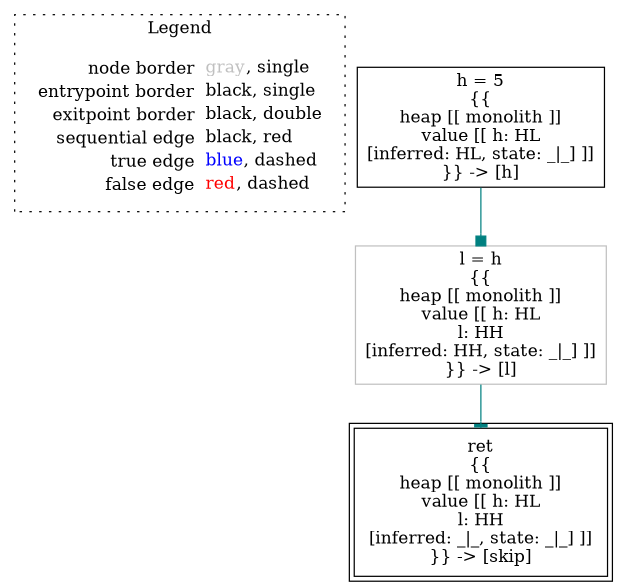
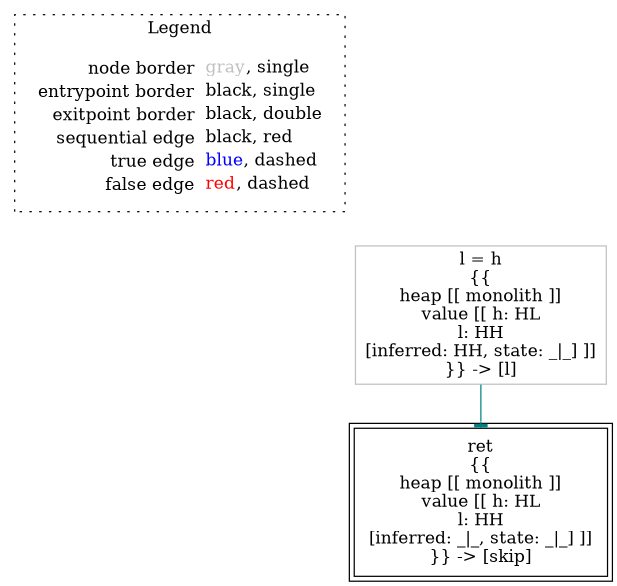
  digraph {
    node [shape=rect color=black]
    edge [color=teal]
    n1 [label=<<table border="0" cellpadding="2" cellspacing="0" cellborder="0"><tr><td align="right">node border&nbsp;</td><td align="left"><font color="gray">gray</font>, single</td></tr><tr><td align="right">entrypoint border&nbsp;</td><td align="left"><font color="black">black</font>, single</td></tr><tr><td align="right">exitpoint border&nbsp;</td><td align="left"><font color="black">black</font>, double</td></tr><tr><td align="right">sequential edge&nbsp;</td><td align="left"><font color="black">black</font>, red</td></tr><tr><td align="right">true edge&nbsp;</td><td align="left"><font color="blue">blue</font>, dashed</td></tr><tr><td align="right">false edge&nbsp;</td><td align="left"><font color="red">red</font>, dashed</td></tr></table>> shape=plaintext color=""]
-   n2 [label=<h = 5<BR/>{{<BR/>heap [[ monolith ]]<BR/>value [[ h: HL<BR/>[inferred: HL, state: _|_] ]]<BR/>}} -&gt; [h]>]
    n3 [color=gray label=<l = h<BR/>{{<BR/>heap [[ monolith ]]<BR/>value [[ h: HL<BR/>l: HH<BR/>[inferred: HH, state: _|_] ]]<BR/>}} -&gt; [l]>]
    n4 [label=<ret<BR/>{{<BR/>heap [[ monolith ]]<BR/>value [[ h: HL<BR/>l: HH<BR/>[inferred: _|_, state: _|_] ]]<BR/>}} -&gt; [skip]> peripheries=2]
    subgraph cluster_1 {
      label=Legend
      style=dotted
      n1
    }
-   n2 -> n3 [arrowhead=box]
    n3 -> n4 [arrowhead=tee]
  }
